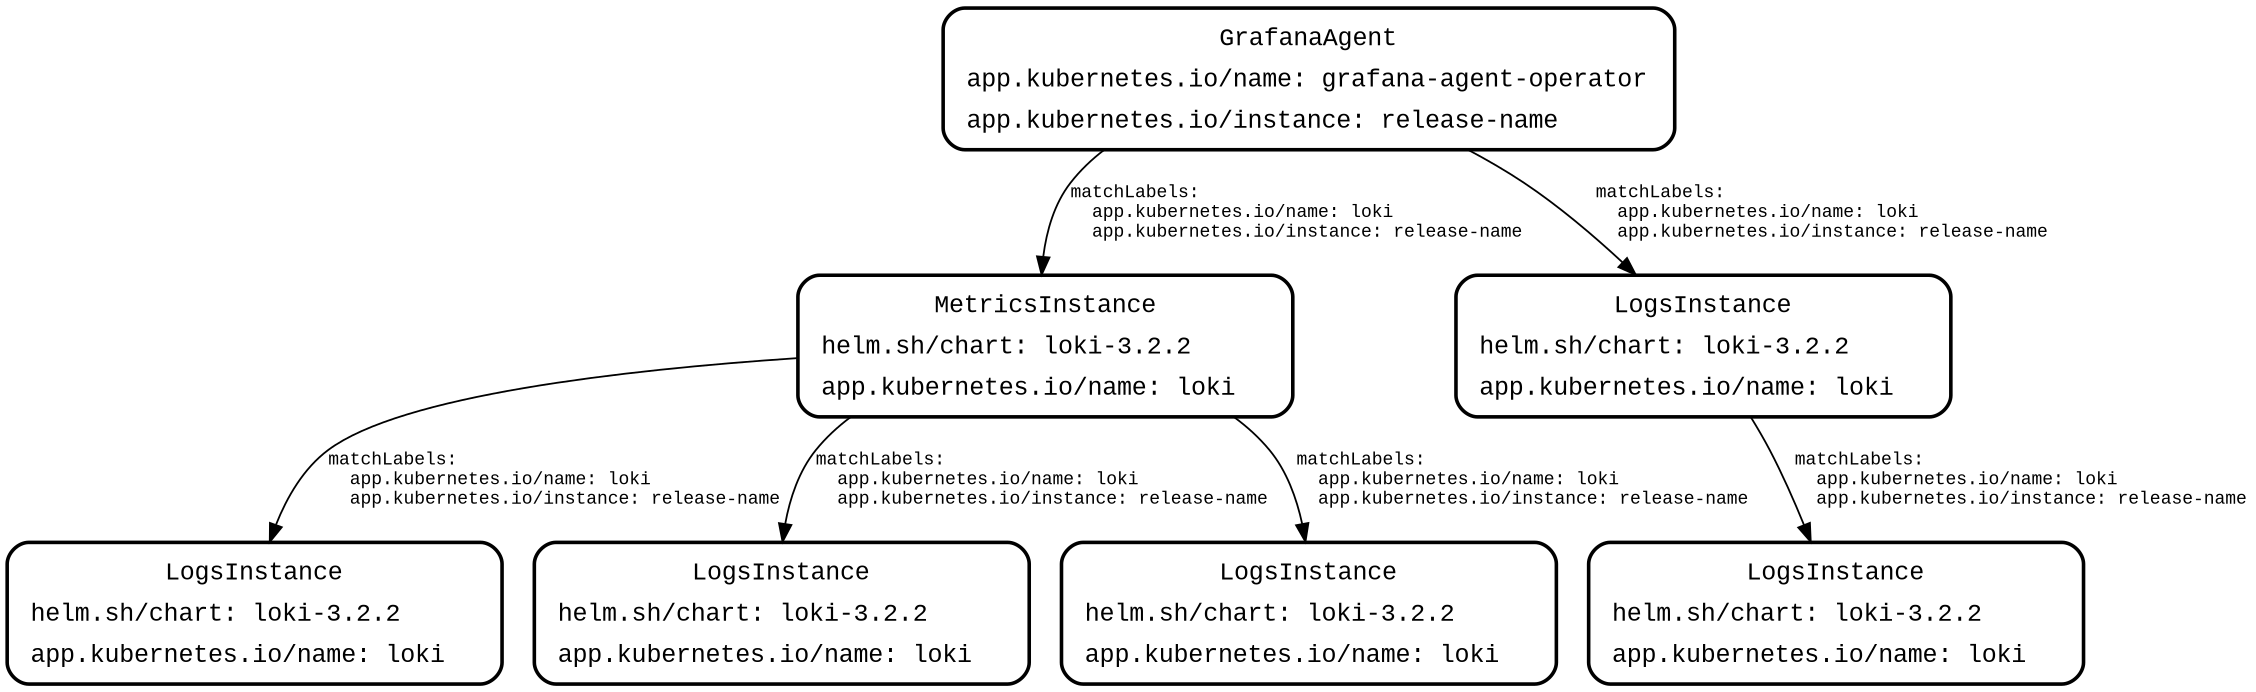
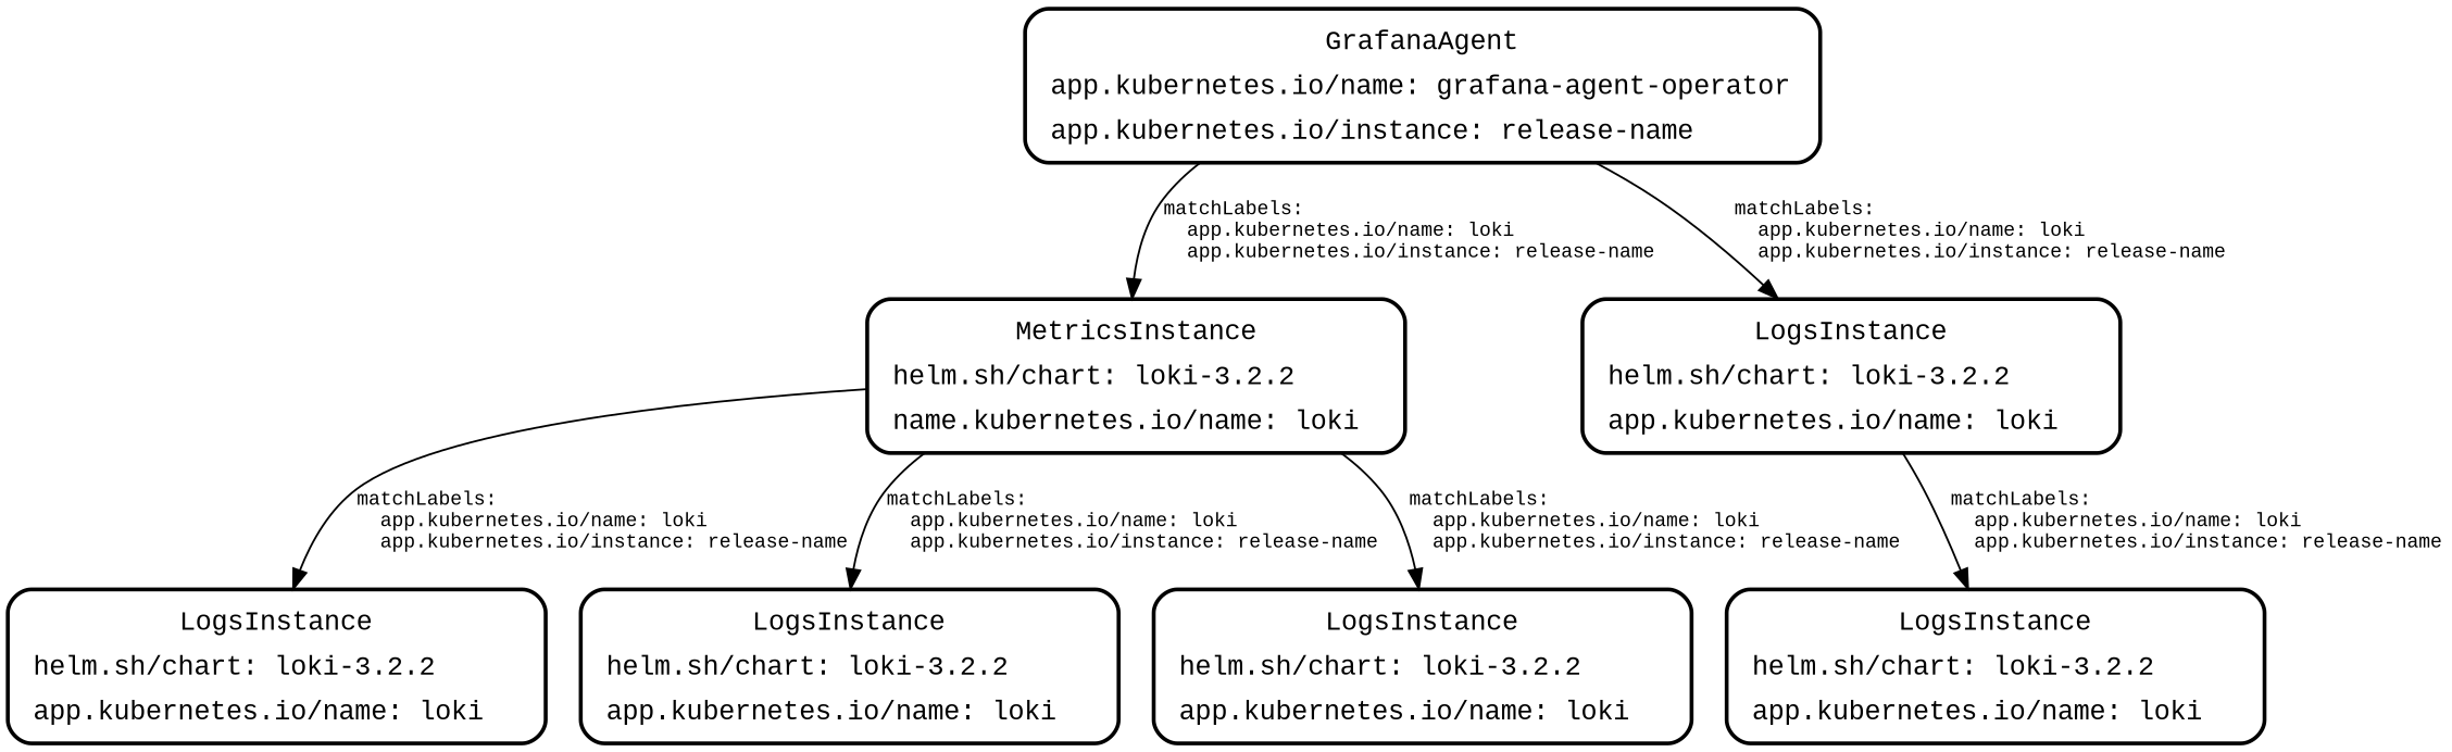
  digraph {
    fontname="Courier New"
    rankdir=TB
    node [fillcolor=white fontname="Courier New" penwidth=2 shape=Mrecord style="filled, bold"]
    edge [fontname="Courier New" fontsize=10]
    n1 [label=<<table border="0" cellborder="0" cellpadding="3" ><tr><td align="center" colspan="2"><font>GrafanaAgent</font></td></tr><tr><td align="left" port="r0">app.kubernetes.io/name: grafana-agent-operator</td></tr><tr><td align="left" port="r1">app.kubernetes.io/instance: release-name</td></tr></table>>]
-   n2 [label=<<table border="0" cellborder="0" cellpadding="3" ><tr><td align="center" colspan="2"><font>MetricsInstance</font></td></tr><tr><td align="left" port="r0">helm.sh/chart: loki-3.2.2     </td></tr><tr><td align="left" port="r1">app.kubernetes.io/name: loki</td></tr></table>>]
+   n2 [label=<<table border="0" cellborder="0" cellpadding="3" ><tr><td align="center" colspan="2"><font>MetricsInstance</font></td></tr><tr><td align="left" port="r0">helm.sh/chart: loki-3.2.2     </td></tr><tr><td align="left" port="r1">name.kubernetes.io/name: loki</td></tr></table>>]
    n3 [label=<<table border="0" cellborder="0" cellpadding="3" ><tr><td align="center" colspan="2"><font>LogsInstance</font></td></tr><tr><td align="left" port="r0">helm.sh/chart: loki-3.2.2     </td></tr><tr><td align="left" port="r1">app.kubernetes.io/name: loki</td></tr></table>>]
    n4 [label=<<table border="0" cellborder="0" cellpadding="3" ><tr><td align="center" colspan="2"><font>LogsInstance</font></td></tr><tr><td align="left" port="r0">helm.sh/chart: loki-3.2.2     </td></tr><tr><td align="left" port="r1">app.kubernetes.io/name: loki</td></tr></table>>]
    n5 [label=<<table border="0" cellborder="0" cellpadding="3" ><tr><td align="center" colspan="2"><font>LogsInstance</font></td></tr><tr><td align="left" port="r0">helm.sh/chart: loki-3.2.2     </td></tr><tr><td align="left" port="r1">app.kubernetes.io/name: loki</td></tr></table>>]
    n6 [label=<<table border="0" cellborder="0" cellpadding="3" ><tr><td align="center" colspan="2"><font>LogsInstance</font></td></tr><tr><td align="left" port="r0">helm.sh/chart: loki-3.2.2     </td></tr><tr><td align="left" port="r1">app.kubernetes.io/name: loki</td></tr></table>>]
    n7 [label=<<table border="0" cellborder="0" cellpadding="3" ><tr><td align="center" colspan="2"><font>LogsInstance</font></td></tr><tr><td align="left" port="r0">helm.sh/chart: loki-3.2.2     </td></tr><tr><td align="left" port="r1">app.kubernetes.io/name: loki</td></tr></table>>]
    n1 -> n2 [label="matchLabels:\l  app.kubernetes.io/name: loki\l  app.kubernetes.io/instance: release-name"]
    n1 -> n3 [label="matchLabels:\l  app.kubernetes.io/name: loki\l  app.kubernetes.io/instance: release-name"]
    n2 -> n4 [label="matchLabels:\l  app.kubernetes.io/name: loki\l  app.kubernetes.io/instance: release-name"]
    n2 -> n5 [label="matchLabels:\l  app.kubernetes.io/name: loki\l  app.kubernetes.io/instance: release-name"]
    n2 -> n6 [label="matchLabels:\l  app.kubernetes.io/name: loki\l  app.kubernetes.io/instance: release-name"]
    n3 -> n7 [label="matchLabels:\l  app.kubernetes.io/name: loki\l  app.kubernetes.io/instance: release-name"]
  }
